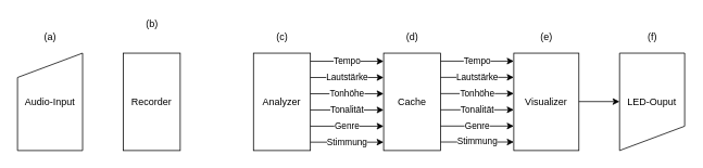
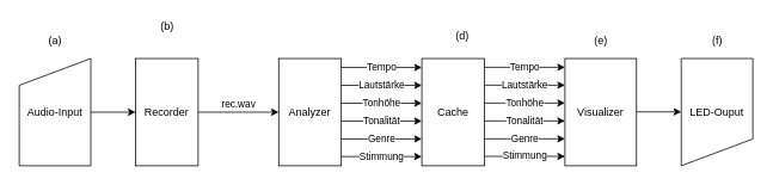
  <mxCell id="0" style=";html=1;" />
  <mxCell id="1" style=";html=1;" parent="0" />
  <mxCell id="2" value="Audio-Input" style="shape=manualInput;whiteSpace=wrap;html=1;fillColor=none;" parent="1" vertex="1"><mxGeometry x="20" y="65" width="80" height="120" as="geometry" /></mxCell>
+ <mxCell id="3" value="" style="endArrow=classic;html=1;rounded=0;exitX=1;exitY=0.5;exitDx=0;exitDy=0;entryX=0;entryY=0.5;entryDx=0;entryDy=0;" parent="1" source="2" target="4" edge="1"><mxGeometry width="50" height="50" relative="1" as="geometry"><mxPoint x="510" y="155" as="sourcePoint" /><mxPoint x="510" y="75" as="targetPoint" /></mxGeometry></mxCell>
  <mxCell id="4" value="Recorder" style="rounded=0;whiteSpace=wrap;html=1;fillColor=none;gradientColor=none;" parent="1" vertex="1"><mxGeometry x="150" y="65" width="70" height="120" as="geometry" /></mxCell>
+ <mxCell id="5" value="rec.wav" style="endArrow=classic;html=1;rounded=0;exitX=1;exitY=0.5;exitDx=0;exitDy=0;entryX=0;entryY=0.5;entryDx=0;entryDy=0;labelPosition=center;verticalLabelPosition=top;align=center;verticalAlign=bottom;" parent="1" source="4" target="6" edge="1"><mxGeometry width="50" height="50" relative="1" as="geometry"><mxPoint x="520" y="65" as="sourcePoint" /><mxPoint x="520" y="105" as="targetPoint" /></mxGeometry></mxCell>
  <mxCell id="6" value="Analyzer" style="rounded=0;whiteSpace=wrap;html=1;fillColor=none;gradientColor=none;" parent="1" vertex="1"><mxGeometry x="310" y="65" width="70" height="120" as="geometry" /></mxCell>
  <mxCell id="7" value="Cache" style="rounded=0;whiteSpace=wrap;html=1;fillColor=none;gradientColor=none;" parent="1" vertex="1"><mxGeometry x="470" y="65" width="70" height="120" as="geometry" /></mxCell>
  <mxCell id="8" value="Visualizer" style="rounded=0;whiteSpace=wrap;html=1;fillColor=none;gradientColor=none;" parent="1" vertex="1"><mxGeometry x="630" y="65" width="80" height="120" as="geometry" /></mxCell>
  <mxCell id="9" value="LED-Ouput" style="shape=manualInput;whiteSpace=wrap;html=1;fillColor=none;gradientColor=none;rotation=0;labelBorderColor=none;direction=west;" parent="1" vertex="1"><mxGeometry x="760" y="65" width="80" height="120" as="geometry" /></mxCell>
  <mxCell id="10" value="" style="endArrow=classic;html=1;rounded=0;exitX=1;exitY=0.5;exitDx=0;exitDy=0;entryX=0;entryY=0.5;entryDx=0;entryDy=0;" parent="1" edge="1"><mxGeometry width="50" height="50" relative="1" as="geometry"><mxPoint x="710" y="124.66" as="sourcePoint" /><mxPoint x="760" y="124.66" as="targetPoint" /></mxGeometry></mxCell>
- <mxCell id="11" value="(c)" style="text;html=1;align=center;verticalAlign=middle;resizable=0;points=[];autosize=1;strokeColor=none;fillColor=none;" parent="1" vertex="1"><mxGeometry x="330" y="35" width="30" height="20" as="geometry" /></mxCell>
  <mxCell id="12" value="(b)" style="text;html=1;align=center;verticalAlign=middle;resizable=0;points=[];autosize=1;strokeColor=none;fillColor=none;" parent="1" vertex="1"><mxGeometry x="170" y="20" width="30" height="20" as="geometry" /></mxCell>
- <mxCell id="13" value="(d)" style="text;html=1;align=center;verticalAlign=middle;resizable=0;points=[];autosize=1;strokeColor=none;fillColor=none;" parent="1" vertex="1"><mxGeometry x="490" y="35" width="30" height="20" as="geometry" /></mxCell>
+ <mxCell id="13" value="(d)" style="text;html=1;align=center;verticalAlign=middle;resizable=0;points=[];autosize=1;strokeColor=none;fillColor=none;" parent="1" vertex="1"><mxGeometry x="500" y="30" width="30" height="20" as="geometry" /></mxCell>
  <mxCell id="14" value="(e)" style="text;html=1;align=center;verticalAlign=middle;resizable=0;points=[];autosize=1;strokeColor=none;fillColor=none;" parent="1" vertex="1"><mxGeometry x="655" y="35" width="30" height="20" as="geometry" /></mxCell>
  <mxCell id="15" value="(a)" style="text;html=1;align=center;verticalAlign=middle;resizable=0;points=[];autosize=1;strokeColor=none;fillColor=none;" parent="1" vertex="1"><mxGeometry x="45" y="35" width="30" height="20" as="geometry" /></mxCell>
  <mxCell id="16" value="(f)" style="text;html=1;align=center;verticalAlign=middle;resizable=0;points=[];autosize=1;strokeColor=none;fillColor=none;" parent="1" vertex="1"><mxGeometry x="785" y="35" width="30" height="20" as="geometry" /></mxCell>
  <mxCell id="17" value="Tempo" style="endArrow=classic;html=1;rounded=0;" edge="1" parent="1"><mxGeometry width="50" height="50" relative="1" as="geometry"><mxPoint x="380" y="75" as="sourcePoint" /><mxPoint x="470" y="75" as="targetPoint" /></mxGeometry></mxCell>
  <mxCell id="18" value="Lautstärke" style="endArrow=classic;html=1;rounded=0;" edge="1" parent="1"><mxGeometry width="50" height="50" relative="1" as="geometry"><mxPoint x="380" y="95" as="sourcePoint" /><mxPoint x="470" y="95" as="targetPoint" /></mxGeometry></mxCell>
  <mxCell id="19" value="Tonhöhe" style="endArrow=classic;html=1;rounded=0;" edge="1" parent="1"><mxGeometry width="50" height="50" relative="1" as="geometry"><mxPoint x="380" y="115" as="sourcePoint" /><mxPoint x="470" y="115" as="targetPoint" /></mxGeometry></mxCell>
  <mxCell id="20" value="Tonalität" style="endArrow=classic;html=1;rounded=0;" edge="1" parent="1"><mxGeometry width="50" height="50" relative="1" as="geometry"><mxPoint x="380" y="135" as="sourcePoint" /><mxPoint x="470" y="135" as="targetPoint" /></mxGeometry></mxCell>
  <mxCell id="21" value="Genre" style="endArrow=classic;html=1;rounded=0;" edge="1" parent="1"><mxGeometry width="50" height="50" relative="1" as="geometry"><mxPoint x="380" y="155" as="sourcePoint" /><mxPoint x="470" y="155" as="targetPoint" /></mxGeometry></mxCell>
  <mxCell id="22" value="Stimmung" style="endArrow=classic;html=1;rounded=0;" edge="1" parent="1"><mxGeometry width="50" height="50" relative="1" as="geometry"><mxPoint x="380" y="174.67" as="sourcePoint" /><mxPoint x="470" y="174.67" as="targetPoint" /></mxGeometry></mxCell>
  <mxCell id="23" value="Tempo" style="endArrow=classic;html=1;rounded=0;" edge="1" parent="1"><mxGeometry width="50" height="50" relative="1" as="geometry"><mxPoint x="540" y="74.82" as="sourcePoint" /><mxPoint x="630" y="74.82" as="targetPoint" /></mxGeometry></mxCell>
  <mxCell id="24" value="Lautstärke" style="endArrow=classic;html=1;rounded=0;" edge="1" parent="1"><mxGeometry width="50" height="50" relative="1" as="geometry"><mxPoint x="540" y="94.82" as="sourcePoint" /><mxPoint x="630" y="94.82" as="targetPoint" /></mxGeometry></mxCell>
  <mxCell id="25" value="Tonhöhe" style="endArrow=classic;html=1;rounded=0;" edge="1" parent="1"><mxGeometry width="50" height="50" relative="1" as="geometry"><mxPoint x="540" y="114.82" as="sourcePoint" /><mxPoint x="630" y="114.82" as="targetPoint" /></mxGeometry></mxCell>
  <mxCell id="26" value="Tonalität" style="endArrow=classic;html=1;rounded=0;" edge="1" parent="1"><mxGeometry width="50" height="50" relative="1" as="geometry"><mxPoint x="540" y="134.82" as="sourcePoint" /><mxPoint x="630" y="134.82" as="targetPoint" /></mxGeometry></mxCell>
  <mxCell id="27" value="Genre" style="endArrow=classic;html=1;rounded=0;" edge="1" parent="1"><mxGeometry width="50" height="50" relative="1" as="geometry"><mxPoint x="540" y="154.82" as="sourcePoint" /><mxPoint x="630" y="154.82" as="targetPoint" /></mxGeometry></mxCell>
  <mxCell id="28" value="Stimmung" style="endArrow=classic;html=1;rounded=0;" edge="1" parent="1"><mxGeometry width="50" height="50" relative="1" as="geometry"><mxPoint x="540" y="174.49" as="sourcePoint" /><mxPoint x="630" y="174.49" as="targetPoint" /></mxGeometry></mxCell>
